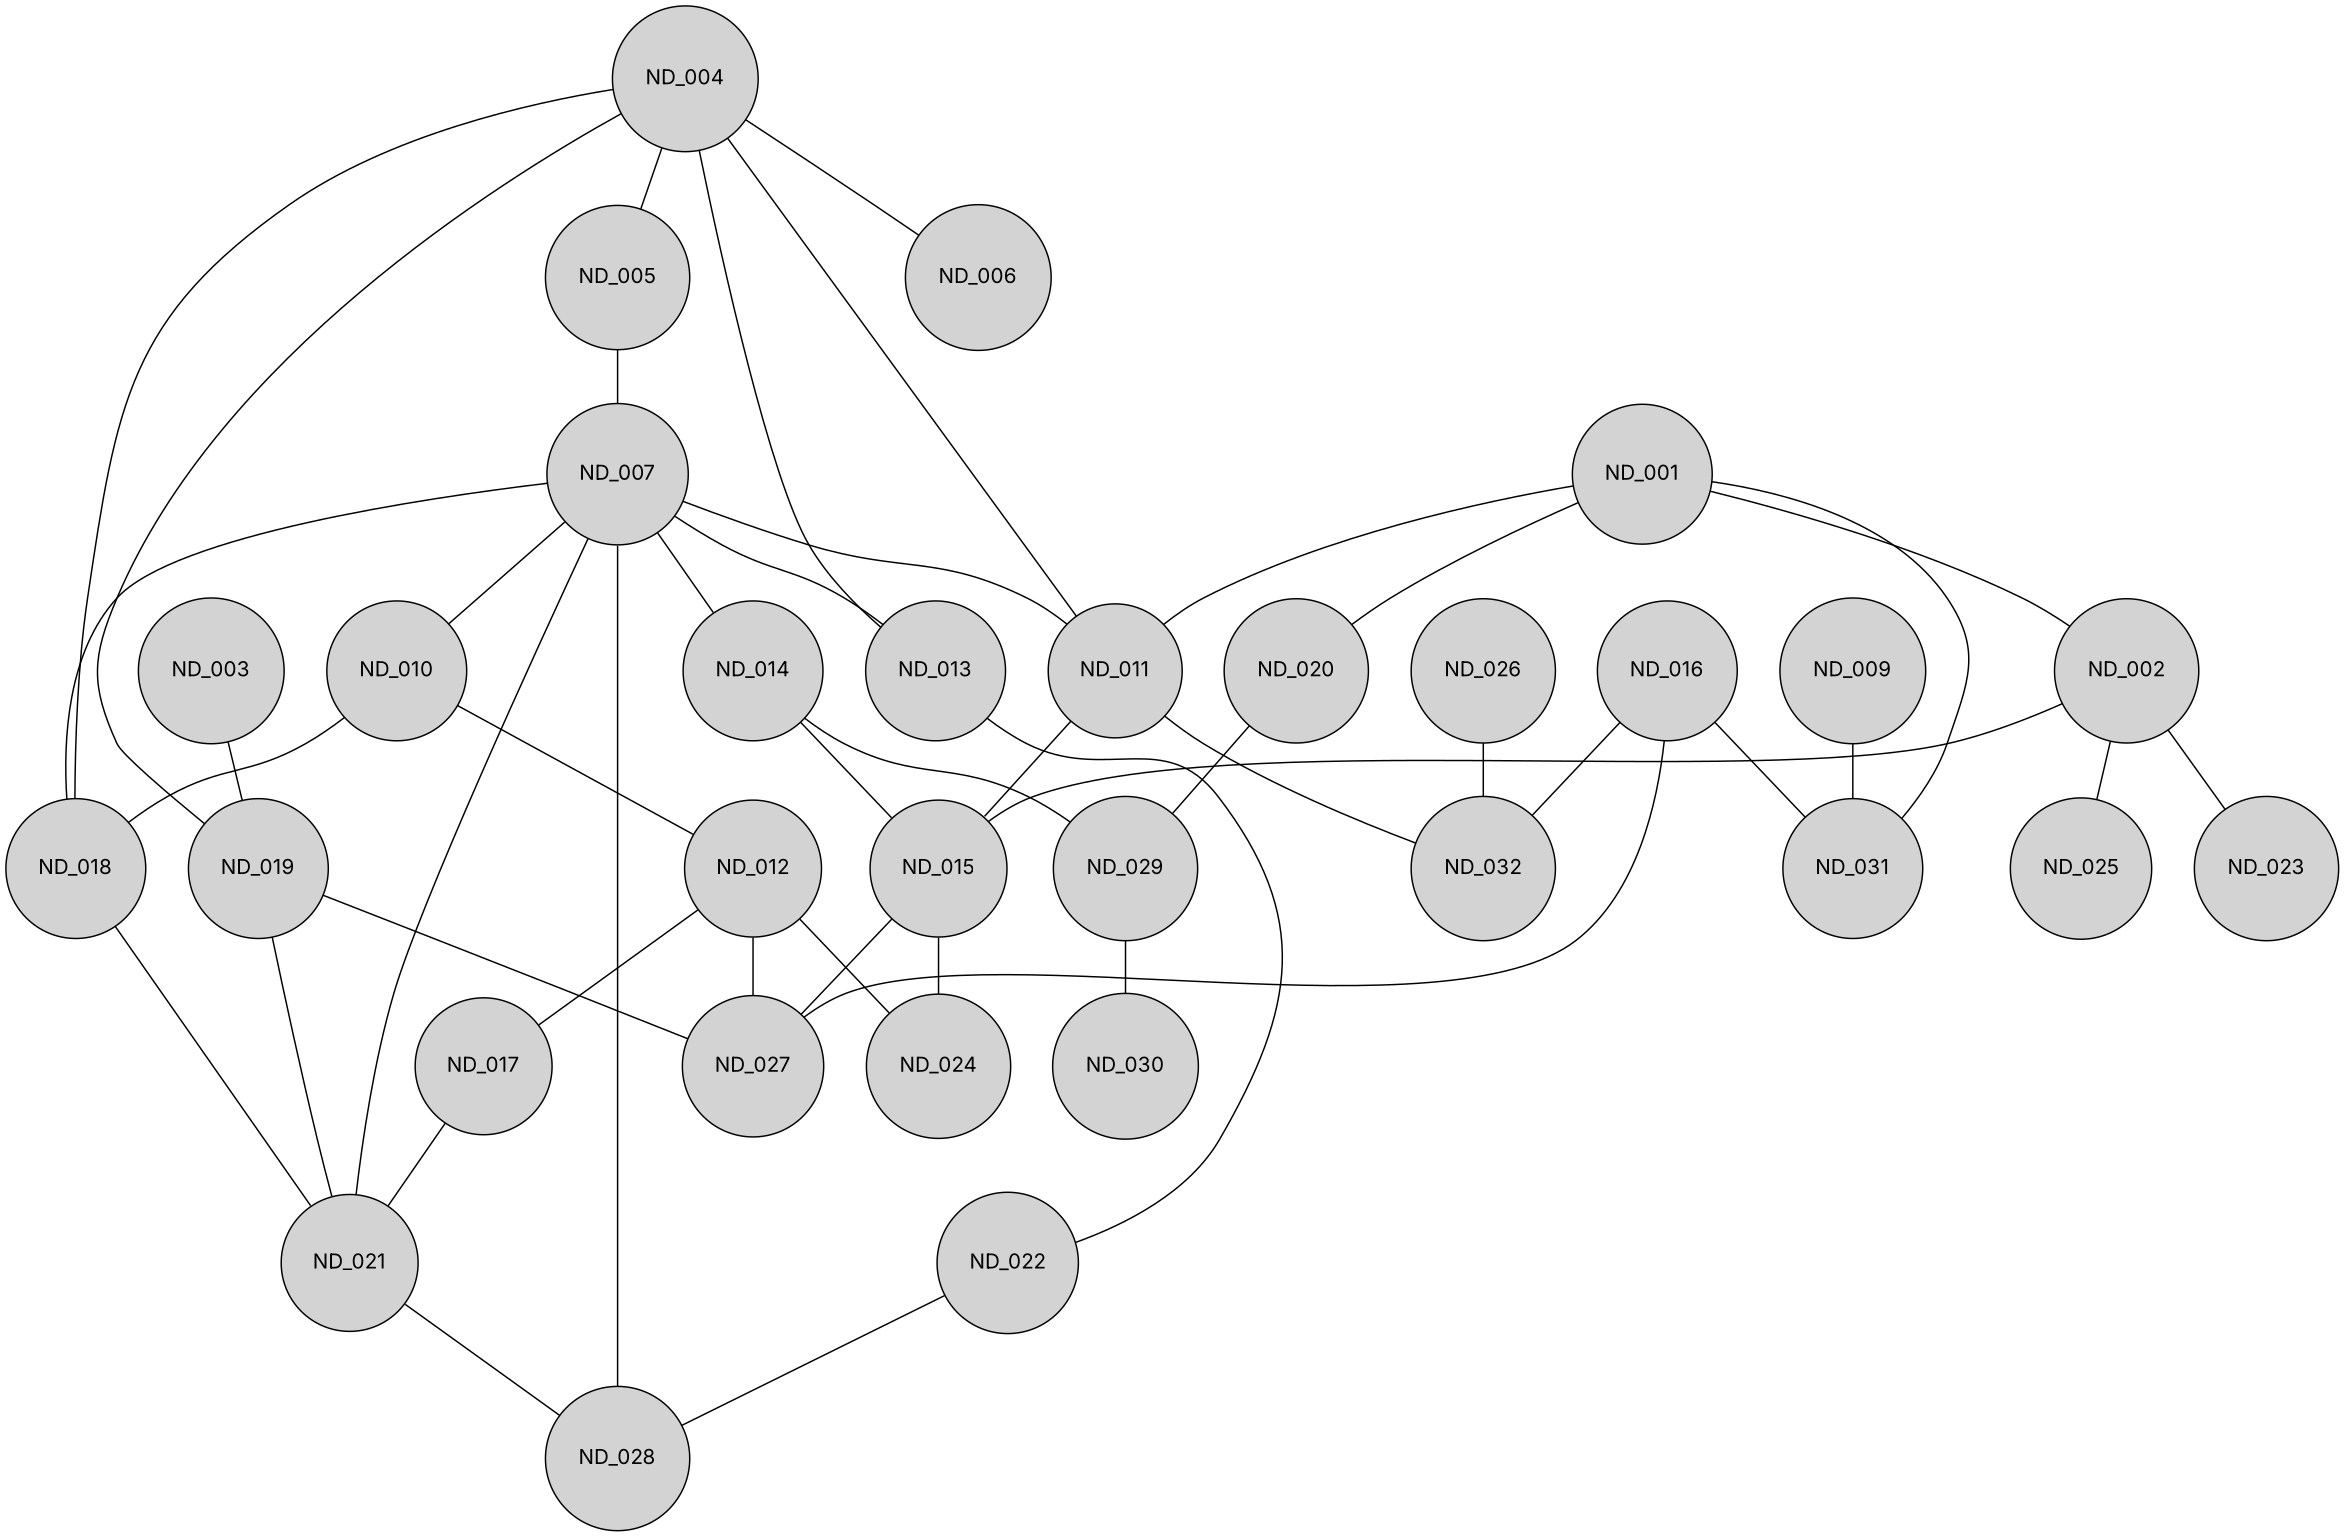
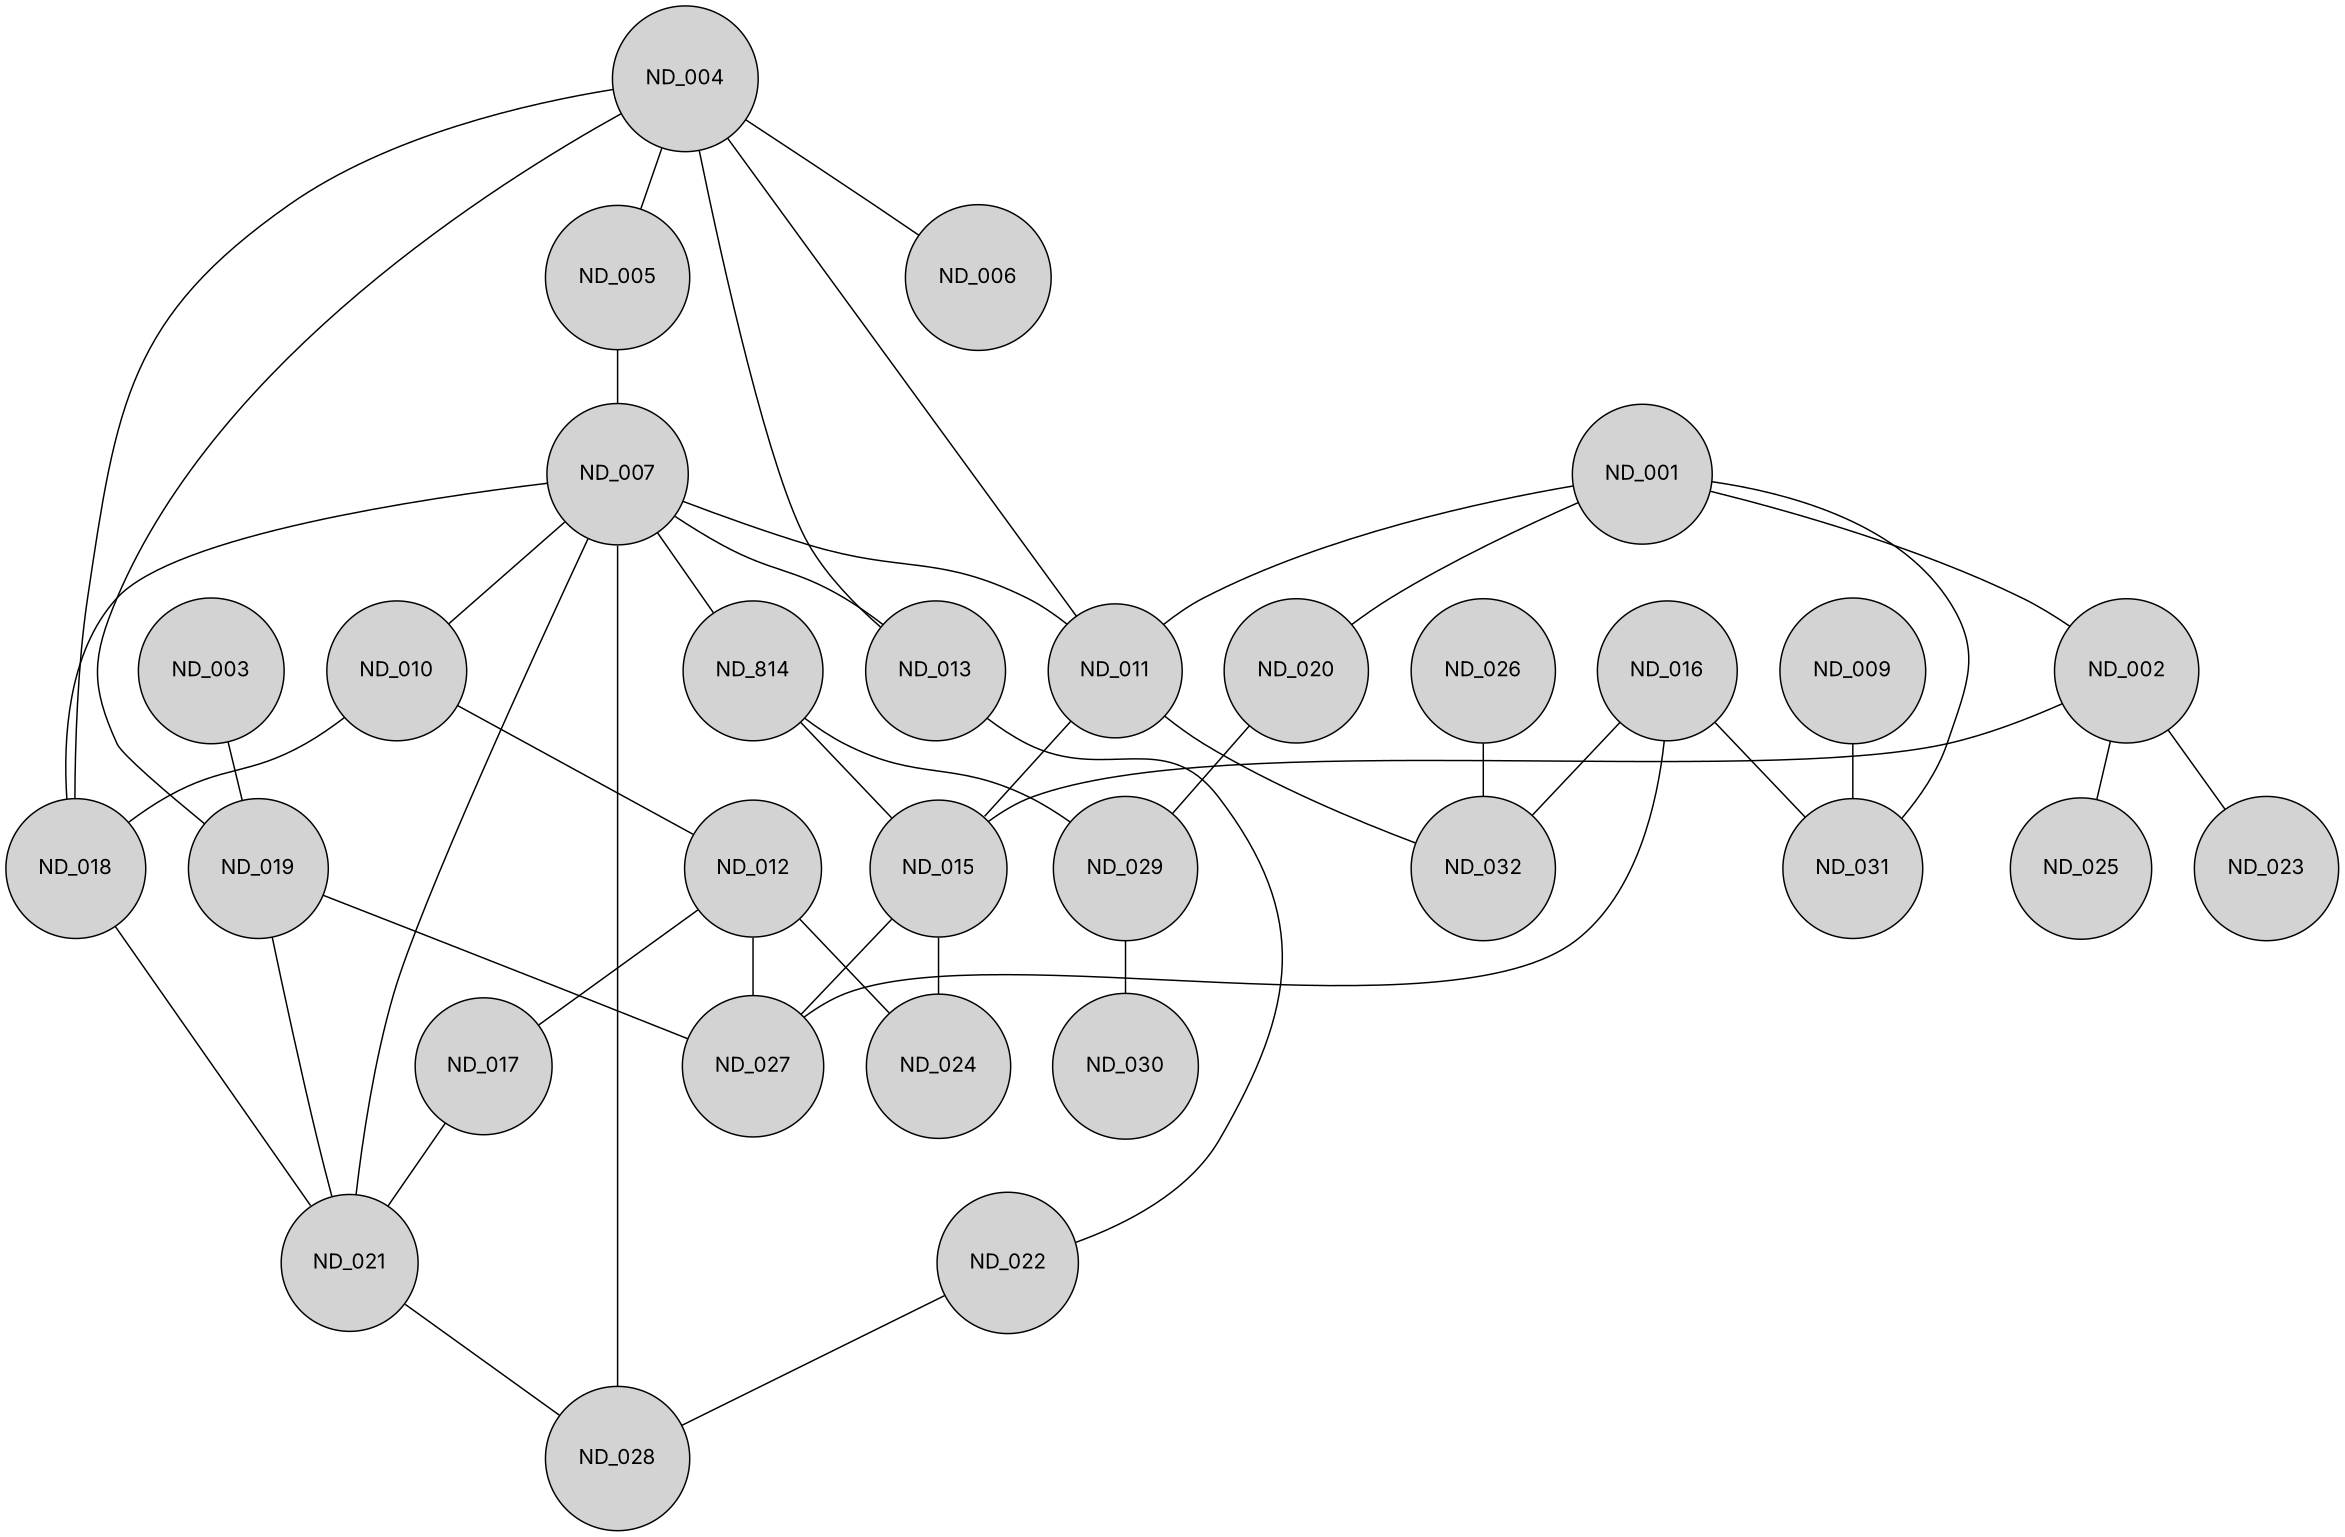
  graph {
    fixedsize=true
    fontname=Inter
    nodesep=0.4
    splines=true
    node [fontname=Inter shape=circle style=filled]
    edge [fontname=Inter]
    ND_001 [width=0.3]
    ND_002 [width=0.3]
    ND_011 [width=0.3]
    ND_020 [width=0.3]
    ND_031 [width=0.3]
    ND_015 [width=0.3]
    ND_023 [width=0.3]
    ND_025 [width=0.3]
    ND_032 [width=0.3]
    ND_029 [width=0.3]
    ND_027 [width=0.3]
    ND_024 [width=0.3]
    ND_030 [width=0.3]
    ND_003 [width=0.3]
    ND_019 [width=0.3]
    ND_021 [width=0.3]
    ND_028 [width=0.3]
    ND_004 [width=0.3]
    ND_005 [width=0.3]
    ND_006 [width=0.3]
    ND_013 [width=0.3]
    ND_018 [width=0.3]
    ND_007 [width=0.3]
    ND_022 [width=0.3]
    ND_010 [width=0.3]
-   ND_014 [width=0.3]
+   ND_014 [width=0.3 label=ND_814]
    ND_012 [width=0.3]
    ND_017 [width=0.3]
    ND_009 [width=0.3]
    ND_016 [width=0.3]
    ND_026 [width=0.3]
    ND_001 -- ND_002
    ND_001 -- ND_011
    ND_001 -- ND_020
    ND_001 -- ND_031
    ND_002 -- ND_015
    ND_002 -- ND_023
    ND_002 -- ND_025
    ND_011 -- ND_015
    ND_011 -- ND_032
    ND_020 -- ND_029
    ND_015 -- ND_027
    ND_015 -- ND_024
    ND_029 -- ND_030
    ND_003 -- ND_019
    ND_019 -- ND_027
    ND_019 -- ND_021
    ND_021 -- ND_028
    ND_004 -- ND_011
    ND_004 -- ND_019
    ND_004 -- ND_005
    ND_004 -- ND_006
    ND_004 -- ND_013
    ND_004 -- ND_018
    ND_005 -- ND_007
    ND_013 -- ND_022
    ND_018 -- ND_021
    ND_007 -- ND_011
    ND_007 -- ND_021
    ND_007 -- ND_028
    ND_007 -- ND_013
    ND_007 -- ND_018
    ND_007 -- ND_010
    ND_007 -- ND_014
    ND_022 -- ND_028
    ND_010 -- ND_018
    ND_010 -- ND_012
    ND_014 -- ND_015
    ND_014 -- ND_029
    ND_012 -- ND_027
    ND_012 -- ND_024
    ND_012 -- ND_017
    ND_017 -- ND_021
    ND_009 -- ND_031
    ND_016 -- ND_031
    ND_016 -- ND_032
    ND_016 -- ND_027
    ND_026 -- ND_032
  }
